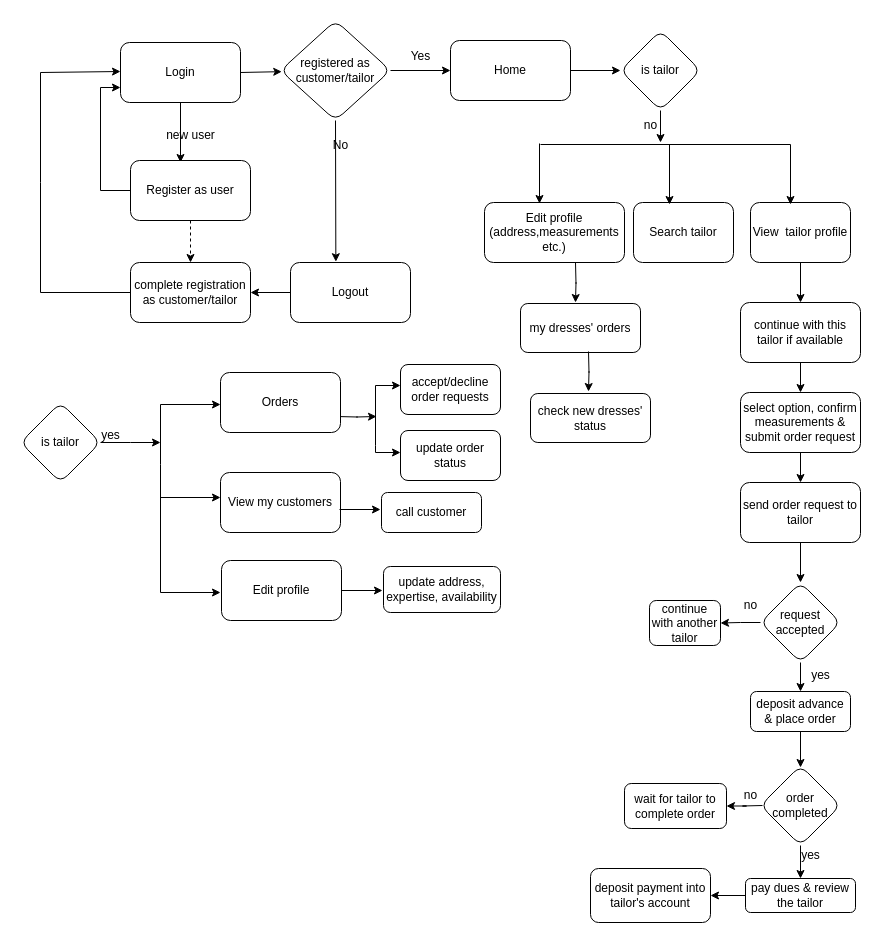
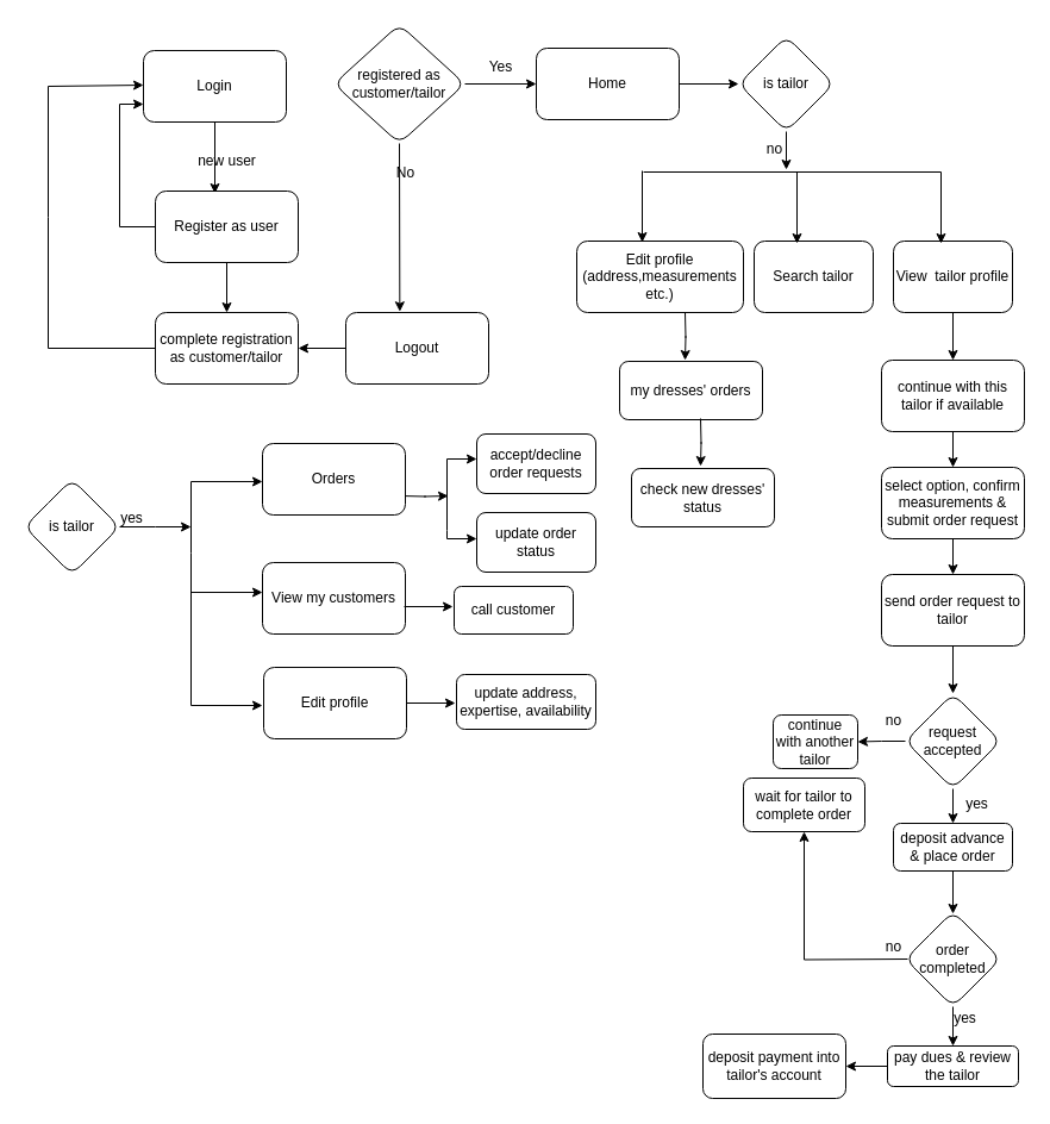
  <mxCell id="0" />
  <mxCell id="1" parent="0" />
  <mxCell id="2" value="" style="endArrow=classic;html=1;rounded=0;entryX=0;entryY=0.75;entryDx=0;entryDy=0;exitX=0;exitY=0.5;exitDx=0;exitDy=0;" edge="1" parent="1" source="6"><mxGeometry width="50" height="50" relative="1" as="geometry"><mxPoint x="120" y="276" as="sourcePoint" /><mxPoint x="120" y="71" as="targetPoint" /><Array as="points"><mxPoint x="40" y="292" /><mxPoint x="40" y="182" /><mxPoint x="40" y="72" /></Array></mxGeometry></mxCell>
  <mxCell id="3" value="Login" style="rounded=1;whiteSpace=wrap;html=1;" vertex="1" parent="1"><mxGeometry x="120" y="42" width="120" height="60" as="geometry" /></mxCell>
  <mxCell id="4" value="" style="endArrow=classic;html=1;rounded=0;exitX=0.5;exitY=1;exitDx=0;exitDy=0;" edge="1" parent="1" source="3"><mxGeometry width="50" height="50" relative="1" as="geometry"><mxPoint x="440" y="332" as="sourcePoint" /><mxPoint x="180" y="162" as="targetPoint" /></mxGeometry></mxCell>
  <mxCell id="5" value="Register as user" style="rounded=1;whiteSpace=wrap;html=1;" vertex="1" parent="1"><mxGeometry x="130" y="160" width="120" height="60" as="geometry" /></mxCell>
  <mxCell id="6" value="complete registration as customer/tailor" style="rounded=1;whiteSpace=wrap;html=1;" vertex="1" parent="1"><mxGeometry x="130" y="262" width="120" height="60" as="geometry" /></mxCell>
- <mxCell id="7" value="" style="endArrow=classic;html=1;rounded=0;exitX=0.5;exitY=1;exitDx=0;exitDy=0;entryX=0.5;entryY=0;entryDx=0;entryDy=0;dashed=1;" edge="1" parent="1" source="5" target="6"><mxGeometry width="50" height="50" relative="1" as="geometry"><mxPoint x="80" y="82" as="sourcePoint" /><mxPoint x="130" y="82" as="targetPoint" /><Array as="points" /></mxGeometry></mxCell>
+ <mxCell id="7" value="" style="endArrow=classic;html=1;rounded=0;exitX=0.5;exitY=1;exitDx=0;exitDy=0;entryX=0.5;entryY=0;entryDx=0;entryDy=0;" edge="1" parent="1" source="5" target="6"><mxGeometry width="50" height="50" relative="1" as="geometry"><mxPoint x="80" y="82" as="sourcePoint" /><mxPoint x="130" y="82" as="targetPoint" /><Array as="points" /></mxGeometry></mxCell>
  <mxCell id="8" value="new user" style="text;html=1;align=center;verticalAlign=middle;resizable=0;points=[];autosize=1;strokeColor=none;fillColor=none;" vertex="1" parent="1"><mxGeometry x="155" y="120" width="70" height="30" as="geometry" /></mxCell>
  <mxCell id="9" value="" style="endArrow=classic;html=1;rounded=0;entryX=0;entryY=0.75;entryDx=0;entryDy=0;exitX=0;exitY=0.5;exitDx=0;exitDy=0;" edge="1" parent="1" source="5" target="3"><mxGeometry width="50" height="50" relative="1" as="geometry"><mxPoint x="130" y="302" as="sourcePoint" /><mxPoint x="130" y="81" as="targetPoint" /><Array as="points"><mxPoint x="100" y="190" /><mxPoint x="100" y="87" /></Array></mxGeometry></mxCell>
  <mxCell id="10" value="" style="edgeStyle=orthogonalEdgeStyle;rounded=0;orthogonalLoop=1;jettySize=auto;html=1;" edge="1" parent="1" source="11" target="21"><mxGeometry relative="1" as="geometry" /></mxCell>
  <mxCell id="11" value="Home" style="rounded=1;whiteSpace=wrap;html=1;" vertex="1" parent="1"><mxGeometry x="450" y="40" width="120" height="60" as="geometry" /></mxCell>
- <mxCell id="12" value="" style="endArrow=classic;html=1;rounded=0;exitX=1;exitY=0.5;exitDx=0;exitDy=0;" edge="1" parent="1" source="3" target="14"><mxGeometry width="50" height="50" relative="1" as="geometry"><mxPoint x="240" y="72" as="sourcePoint" /><mxPoint x="380" y="72" as="targetPoint" /><Array as="points" /></mxGeometry></mxCell>
  <mxCell id="13" value="" style="edgeStyle=orthogonalEdgeStyle;rounded=0;orthogonalLoop=1;jettySize=auto;html=1;" edge="1" parent="1" source="14" target="11"><mxGeometry relative="1" as="geometry" /></mxCell>
  <mxCell id="14" value="registered as customer/tailor" style="rhombus;whiteSpace=wrap;html=1;rounded=1;" vertex="1" parent="1"><mxGeometry x="280" y="20" width="110" height="100" as="geometry" /></mxCell>
  <mxCell id="15" value="" style="endArrow=classic;html=1;rounded=0;exitX=0.5;exitY=1;exitDx=0;exitDy=0;entryX=0.378;entryY=-0.013;entryDx=0;entryDy=0;entryPerimeter=0;" edge="1" parent="1" source="14" target="19"><mxGeometry width="50" height="50" relative="1" as="geometry"><mxPoint x="440" y="322" as="sourcePoint" /><mxPoint x="335" y="242" as="targetPoint" /><Array as="points" /></mxGeometry></mxCell>
  <mxCell id="16" value="No" style="text;html=1;align=center;verticalAlign=middle;resizable=0;points=[];autosize=1;strokeColor=none;fillColor=none;" vertex="1" parent="1"><mxGeometry x="320" y="130" width="40" height="30" as="geometry" /></mxCell>
  <mxCell id="17" value="Yes" style="text;html=1;align=center;verticalAlign=middle;resizable=0;points=[];autosize=1;strokeColor=none;fillColor=none;" vertex="1" parent="1"><mxGeometry x="400" y="41" width="40" height="30" as="geometry" /></mxCell>
  <mxCell id="18" value="" style="edgeStyle=orthogonalEdgeStyle;rounded=0;orthogonalLoop=1;jettySize=auto;html=1;" edge="1" parent="1" source="19" target="6"><mxGeometry relative="1" as="geometry" /></mxCell>
  <mxCell id="19" value="Logout" style="rounded=1;whiteSpace=wrap;html=1;" vertex="1" parent="1"><mxGeometry x="290" y="262" width="120" height="60" as="geometry" /></mxCell>
  <mxCell id="20" value="" style="edgeStyle=orthogonalEdgeStyle;rounded=0;orthogonalLoop=1;jettySize=auto;html=1;exitX=0.5;exitY=1;exitDx=0;exitDy=0;" edge="1" parent="1" source="21"><mxGeometry relative="1" as="geometry"><mxPoint x="660" y="102" as="sourcePoint" /><mxPoint x="660" y="142" as="targetPoint" /></mxGeometry></mxCell>
  <mxCell id="21" value="is tailor" style="rhombus;whiteSpace=wrap;html=1;rounded=1;" vertex="1" parent="1"><mxGeometry x="620" y="30" width="80" height="80" as="geometry" /></mxCell>
  <mxCell id="22" value="" style="endArrow=none;html=1;rounded=0;" edge="1" parent="1"><mxGeometry width="50" height="50" relative="1" as="geometry"><mxPoint x="540" y="144" as="sourcePoint" /><mxPoint x="790" y="144" as="targetPoint" /></mxGeometry></mxCell>
  <mxCell id="23" value="no" style="text;html=1;align=center;verticalAlign=middle;resizable=0;points=[];autosize=1;strokeColor=none;fillColor=none;" vertex="1" parent="1"><mxGeometry x="630" y="110" width="40" height="30" as="geometry" /></mxCell>
  <mxCell id="24" value="Edit profile&lt;br&gt;(address,measurements&lt;br&gt;etc.)" style="rounded=1;whiteSpace=wrap;html=1;" vertex="1" parent="1"><mxGeometry x="484" y="202" width="140" height="60" as="geometry" /></mxCell>
  <mxCell id="25" value="" style="endArrow=classic;html=1;rounded=0;entryX=0.25;entryY=0;entryDx=0;entryDy=0;" edge="1" parent="1"><mxGeometry width="50" height="50" relative="1" as="geometry"><mxPoint x="539" y="143" as="sourcePoint" /><mxPoint x="539" y="203" as="targetPoint" /><Array as="points" /></mxGeometry></mxCell>
  <mxCell id="26" value="Search tailor" style="rounded=1;whiteSpace=wrap;html=1;" vertex="1" parent="1"><mxGeometry x="633" y="202" width="100" height="60" as="geometry" /></mxCell>
  <mxCell id="27" value="" style="endArrow=classic;html=1;rounded=0;entryX=0.25;entryY=0;entryDx=0;entryDy=0;" edge="1" parent="1"><mxGeometry width="50" height="50" relative="1" as="geometry"><mxPoint x="669" y="144" as="sourcePoint" /><mxPoint x="669" y="204" as="targetPoint" /><Array as="points" /></mxGeometry></mxCell>
  <mxCell id="28" value="" style="edgeStyle=orthogonalEdgeStyle;rounded=0;orthogonalLoop=1;jettySize=auto;html=1;" edge="1" parent="1" source="29" target="32"><mxGeometry relative="1" as="geometry" /></mxCell>
  <mxCell id="29" value="View&amp;nbsp; tailor profile" style="rounded=1;whiteSpace=wrap;html=1;" vertex="1" parent="1"><mxGeometry x="750" y="202" width="100" height="60" as="geometry" /></mxCell>
  <mxCell id="30" value="" style="endArrow=classic;html=1;rounded=0;entryX=0.25;entryY=0;entryDx=0;entryDy=0;" edge="1" parent="1"><mxGeometry width="50" height="50" relative="1" as="geometry"><mxPoint x="790" y="144" as="sourcePoint" /><mxPoint x="790" y="204" as="targetPoint" /><Array as="points" /></mxGeometry></mxCell>
  <mxCell id="31" value="" style="edgeStyle=orthogonalEdgeStyle;rounded=0;orthogonalLoop=1;jettySize=auto;html=1;" edge="1" parent="1" source="32" target="34"><mxGeometry relative="1" as="geometry" /></mxCell>
  <mxCell id="32" value="continue with this tailor if available" style="whiteSpace=wrap;html=1;rounded=1;" vertex="1" parent="1"><mxGeometry x="740" y="302" width="120" height="60" as="geometry" /></mxCell>
  <mxCell id="33" value="" style="edgeStyle=orthogonalEdgeStyle;rounded=0;orthogonalLoop=1;jettySize=auto;html=1;" edge="1" parent="1" source="34" target="36"><mxGeometry relative="1" as="geometry" /></mxCell>
  <mxCell id="34" value="select option, confirm measurements &amp;amp; submit order request" style="whiteSpace=wrap;html=1;rounded=1;" vertex="1" parent="1"><mxGeometry x="740" y="392" width="120" height="60" as="geometry" /></mxCell>
  <mxCell id="35" value="" style="edgeStyle=orthogonalEdgeStyle;rounded=0;orthogonalLoop=1;jettySize=auto;html=1;" edge="1" parent="1" source="36" target="42"><mxGeometry relative="1" as="geometry" /></mxCell>
  <mxCell id="36" value="send order request to tailor" style="whiteSpace=wrap;html=1;rounded=1;" vertex="1" parent="1"><mxGeometry x="740" y="482" width="120" height="60" as="geometry" /></mxCell>
  <mxCell id="37" value="" style="edgeStyle=orthogonalEdgeStyle;rounded=0;orthogonalLoop=1;jettySize=auto;html=1;" edge="1" parent="1" source="38"><mxGeometry relative="1" as="geometry"><mxPoint x="160" y="442" as="targetPoint" /></mxGeometry></mxCell>
  <mxCell id="38" value="is tailor" style="rhombus;whiteSpace=wrap;html=1;rounded=1;" vertex="1" parent="1"><mxGeometry x="20" y="402" width="80" height="80" as="geometry" /></mxCell>
  <mxCell id="39" value="yes" style="text;html=1;align=center;verticalAlign=middle;resizable=0;points=[];autosize=1;strokeColor=none;fillColor=none;" vertex="1" parent="1"><mxGeometry x="90" y="420" width="40" height="30" as="geometry" /></mxCell>
  <mxCell id="40" value="" style="edgeStyle=orthogonalEdgeStyle;rounded=0;orthogonalLoop=1;jettySize=auto;html=1;" edge="1" parent="1" source="42" target="44"><mxGeometry relative="1" as="geometry" /></mxCell>
  <mxCell id="41" value="" style="edgeStyle=orthogonalEdgeStyle;rounded=0;orthogonalLoop=1;jettySize=auto;html=1;" edge="1" parent="1" source="42" target="46"><mxGeometry relative="1" as="geometry" /></mxCell>
  <mxCell id="42" value="request accepted" style="rhombus;whiteSpace=wrap;html=1;rounded=1;" vertex="1" parent="1"><mxGeometry x="760" y="582" width="80" height="80" as="geometry" /></mxCell>
  <mxCell id="43" value="" style="edgeStyle=orthogonalEdgeStyle;rounded=0;orthogonalLoop=1;jettySize=auto;html=1;" edge="1" parent="1"><mxGeometry relative="1" as="geometry"><mxPoint x="800" y="716" as="sourcePoint" /><mxPoint x="800" y="767" as="targetPoint" /></mxGeometry></mxCell>
  <mxCell id="44" value="deposit advance &amp;amp; place order" style="whiteSpace=wrap;html=1;rounded=1;" vertex="1" parent="1"><mxGeometry x="750" y="691" width="100" height="40" as="geometry" /></mxCell>
  <mxCell id="45" value="yes" style="text;html=1;align=center;verticalAlign=middle;resizable=0;points=[];autosize=1;strokeColor=none;fillColor=none;" vertex="1" parent="1"><mxGeometry x="800" y="660" width="40" height="30" as="geometry" /></mxCell>
  <mxCell id="46" value="continue with another tailor" style="whiteSpace=wrap;html=1;rounded=1;" vertex="1" parent="1"><mxGeometry x="649" y="600" width="71" height="45" as="geometry" /></mxCell>
  <mxCell id="47" value="no" style="text;html=1;align=center;verticalAlign=middle;resizable=0;points=[];autosize=1;strokeColor=none;fillColor=none;" vertex="1" parent="1"><mxGeometry x="730" y="590" width="40" height="30" as="geometry" /></mxCell>
  <mxCell id="48" value="" style="endArrow=none;html=1;rounded=0;" edge="1" parent="1"><mxGeometry width="50" height="50" relative="1" as="geometry"><mxPoint x="160" y="592" as="sourcePoint" /><mxPoint x="160" y="404" as="targetPoint" /><Array as="points"><mxPoint x="160" y="464" /></Array></mxGeometry></mxCell>
  <mxCell id="49" value="" style="endArrow=classic;html=1;rounded=0;" edge="1" parent="1"><mxGeometry width="50" height="50" relative="1" as="geometry"><mxPoint x="160" y="404" as="sourcePoint" /><mxPoint x="220" y="404" as="targetPoint" /><Array as="points" /></mxGeometry></mxCell>
  <mxCell id="50" value="" style="endArrow=classic;html=1;rounded=0;" edge="1" parent="1"><mxGeometry width="50" height="50" relative="1" as="geometry"><mxPoint x="160" y="497" as="sourcePoint" /><mxPoint x="220" y="497" as="targetPoint" /><Array as="points" /></mxGeometry></mxCell>
  <mxCell id="51" value="" style="endArrow=classic;html=1;rounded=0;" edge="1" parent="1"><mxGeometry width="50" height="50" relative="1" as="geometry"><mxPoint x="160" y="592" as="sourcePoint" /><mxPoint x="220" y="592" as="targetPoint" /><Array as="points" /></mxGeometry></mxCell>
  <mxCell id="52" value="" style="edgeStyle=orthogonalEdgeStyle;rounded=0;orthogonalLoop=1;jettySize=auto;html=1;" edge="1" parent="1"><mxGeometry relative="1" as="geometry"><mxPoint x="336" y="416" as="sourcePoint" /><mxPoint x="376" y="416" as="targetPoint" /></mxGeometry></mxCell>
  <mxCell id="53" value="Orders" style="rounded=1;whiteSpace=wrap;html=1;" vertex="1" parent="1"><mxGeometry x="220" y="372" width="120" height="60" as="geometry" /></mxCell>
  <mxCell id="54" value="View my customers" style="rounded=1;whiteSpace=wrap;html=1;" vertex="1" parent="1"><mxGeometry x="220" y="472" width="120" height="60" as="geometry" /></mxCell>
  <mxCell id="55" value="Edit profile" style="rounded=1;whiteSpace=wrap;html=1;" vertex="1" parent="1"><mxGeometry x="221" y="560" width="120" height="60" as="geometry" /></mxCell>
  <mxCell id="56" value="accept/decline order requests" style="whiteSpace=wrap;html=1;rounded=1;" vertex="1" parent="1"><mxGeometry x="400" y="364" width="100" height="50" as="geometry" /></mxCell>
  <mxCell id="57" value="" style="endArrow=none;html=1;rounded=0;" edge="1" parent="1"><mxGeometry width="50" height="50" relative="1" as="geometry"><mxPoint x="375" y="452" as="sourcePoint" /><mxPoint x="375" y="385" as="targetPoint" /><Array as="points"><mxPoint x="375" y="445" /></Array></mxGeometry></mxCell>
  <mxCell id="58" value="" style="endArrow=classic;html=1;rounded=0;" edge="1" parent="1"><mxGeometry width="50" height="50" relative="1" as="geometry"><mxPoint x="375" y="385" as="sourcePoint" /><mxPoint x="400" y="385" as="targetPoint" /></mxGeometry></mxCell>
  <mxCell id="59" value="" style="endArrow=classic;html=1;rounded=0;" edge="1" parent="1"><mxGeometry width="50" height="50" relative="1" as="geometry"><mxPoint x="375" y="452" as="sourcePoint" /><mxPoint x="400" y="452" as="targetPoint" /></mxGeometry></mxCell>
  <mxCell id="60" value="update order status" style="whiteSpace=wrap;html=1;rounded=1;" vertex="1" parent="1"><mxGeometry x="400" y="430" width="100" height="50" as="geometry" /></mxCell>
  <mxCell id="61" value="" style="endArrow=classic;html=1;rounded=0;" edge="1" parent="1"><mxGeometry width="50" height="50" relative="1" as="geometry"><mxPoint x="339" y="509" as="sourcePoint" /><mxPoint x="380" y="509" as="targetPoint" /></mxGeometry></mxCell>
  <mxCell id="62" value="call customer" style="whiteSpace=wrap;html=1;rounded=1;" vertex="1" parent="1"><mxGeometry x="381" y="492" width="100" height="40" as="geometry" /></mxCell>
  <mxCell id="63" value="" style="endArrow=classic;html=1;rounded=0;" edge="1" parent="1"><mxGeometry width="50" height="50" relative="1" as="geometry"><mxPoint x="341" y="590" as="sourcePoint" /><mxPoint x="382" y="590" as="targetPoint" /></mxGeometry></mxCell>
  <mxCell id="64" value="update address, expertise, availability" style="whiteSpace=wrap;html=1;rounded=1;" vertex="1" parent="1"><mxGeometry x="383" y="566" width="117" height="46" as="geometry" /></mxCell>
  <mxCell id="65" value="" style="edgeStyle=orthogonalEdgeStyle;rounded=0;orthogonalLoop=1;jettySize=auto;html=1;" edge="1" parent="1" target="68"><mxGeometry relative="1" as="geometry"><mxPoint x="762" y="805" as="sourcePoint" /></mxGeometry></mxCell>
  <mxCell id="66" value="" style="edgeStyle=orthogonalEdgeStyle;rounded=0;orthogonalLoop=1;jettySize=auto;html=1;" edge="1" parent="1" source="67" target="71"><mxGeometry relative="1" as="geometry" /></mxCell>
  <mxCell id="67" value="order completed" style="rhombus;whiteSpace=wrap;html=1;rounded=1;" vertex="1" parent="1"><mxGeometry x="760" y="765" width="80" height="80" as="geometry" /></mxCell>
- <mxCell id="68" value="wait for tailor to complete order" style="whiteSpace=wrap;html=1;rounded=1;" vertex="1" parent="1"><mxGeometry x="624" y="783" width="102" height="45" as="geometry" /></mxCell>
+ <mxCell id="68" value="wait for tailor to complete order" style="whiteSpace=wrap;html=1;rounded=1;" vertex="1" parent="1"><mxGeometry x="624" y="653" width="102" height="45" as="geometry" /></mxCell>
  <mxCell id="69" value="no" style="text;html=1;align=center;verticalAlign=middle;resizable=0;points=[];autosize=1;strokeColor=none;fillColor=none;" vertex="1" parent="1"><mxGeometry x="730" y="780" width="40" height="30" as="geometry" /></mxCell>
  <mxCell id="70" value="" style="edgeStyle=orthogonalEdgeStyle;rounded=0;orthogonalLoop=1;jettySize=auto;html=1;" edge="1" parent="1" source="71" target="73"><mxGeometry relative="1" as="geometry" /></mxCell>
  <mxCell id="71" value="pay dues &amp;amp; review the tailor" style="whiteSpace=wrap;html=1;rounded=1;" vertex="1" parent="1"><mxGeometry x="745" y="878" width="110" height="34" as="geometry" /></mxCell>
  <mxCell id="72" value="yes" style="text;html=1;align=center;verticalAlign=middle;resizable=0;points=[];autosize=1;strokeColor=none;fillColor=none;" vertex="1" parent="1"><mxGeometry x="790" y="840" width="40" height="30" as="geometry" /></mxCell>
  <mxCell id="73" value="deposit payment into tailor's account" style="whiteSpace=wrap;html=1;rounded=1;" vertex="1" parent="1"><mxGeometry x="590" y="868" width="120" height="54" as="geometry" /></mxCell>
  <mxCell id="74" value="" style="edgeStyle=orthogonalEdgeStyle;rounded=0;orthogonalLoop=1;jettySize=auto;html=1;" edge="1" parent="1"><mxGeometry relative="1" as="geometry"><mxPoint x="575" y="262" as="sourcePoint" /><mxPoint x="575" y="302" as="targetPoint" /></mxGeometry></mxCell>
  <mxCell id="75" value="my dresses' orders" style="whiteSpace=wrap;html=1;rounded=1;" vertex="1" parent="1"><mxGeometry x="520" y="303" width="120" height="49" as="geometry" /></mxCell>
  <mxCell id="76" value="" style="edgeStyle=orthogonalEdgeStyle;rounded=0;orthogonalLoop=1;jettySize=auto;html=1;" edge="1" parent="1"><mxGeometry relative="1" as="geometry"><mxPoint x="588" y="351" as="sourcePoint" /><mxPoint x="588" y="391" as="targetPoint" /></mxGeometry></mxCell>
  <mxCell id="77" value="check new dresses' status" style="whiteSpace=wrap;html=1;rounded=1;" vertex="1" parent="1"><mxGeometry x="530" y="393" width="120" height="49" as="geometry" /></mxCell>
